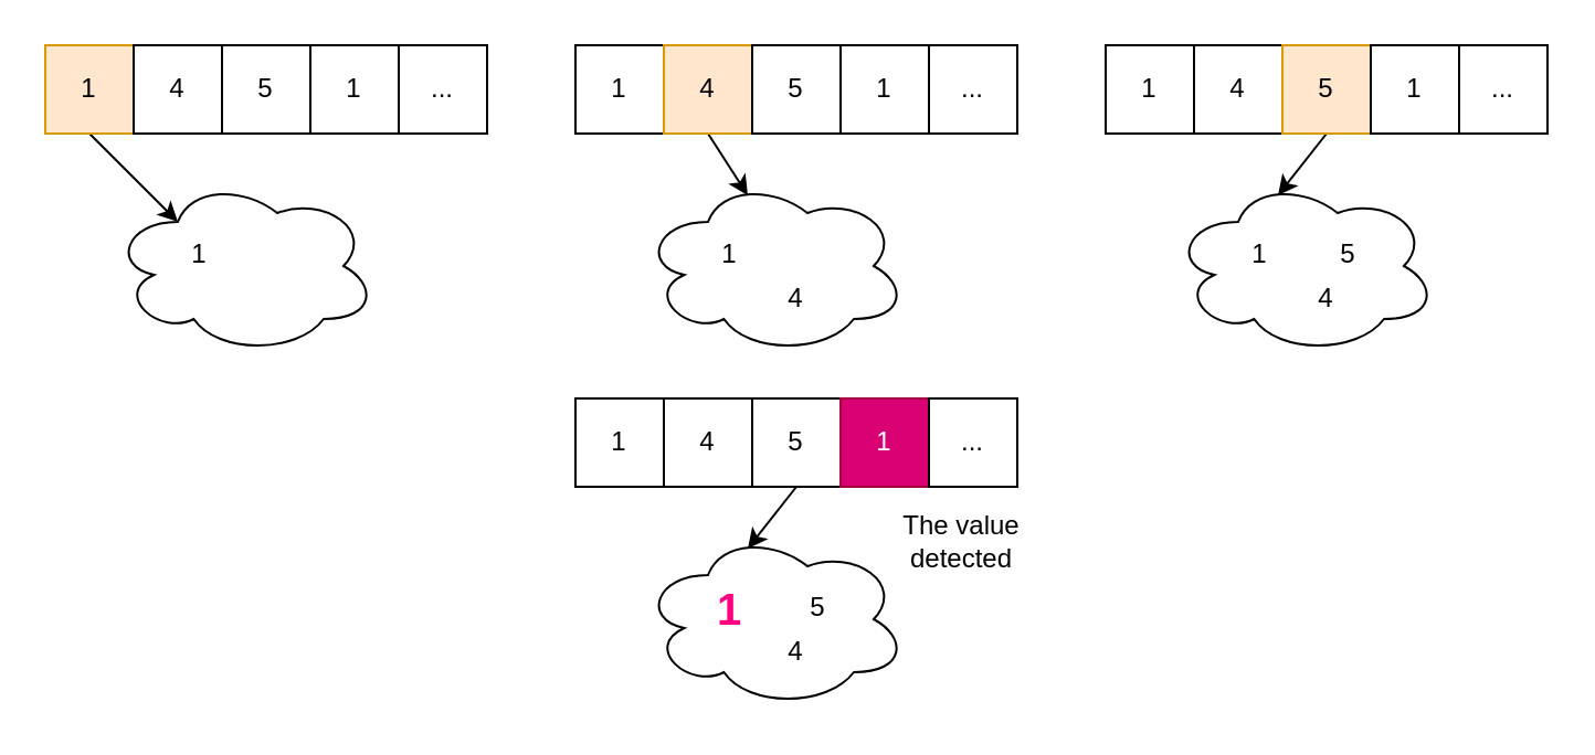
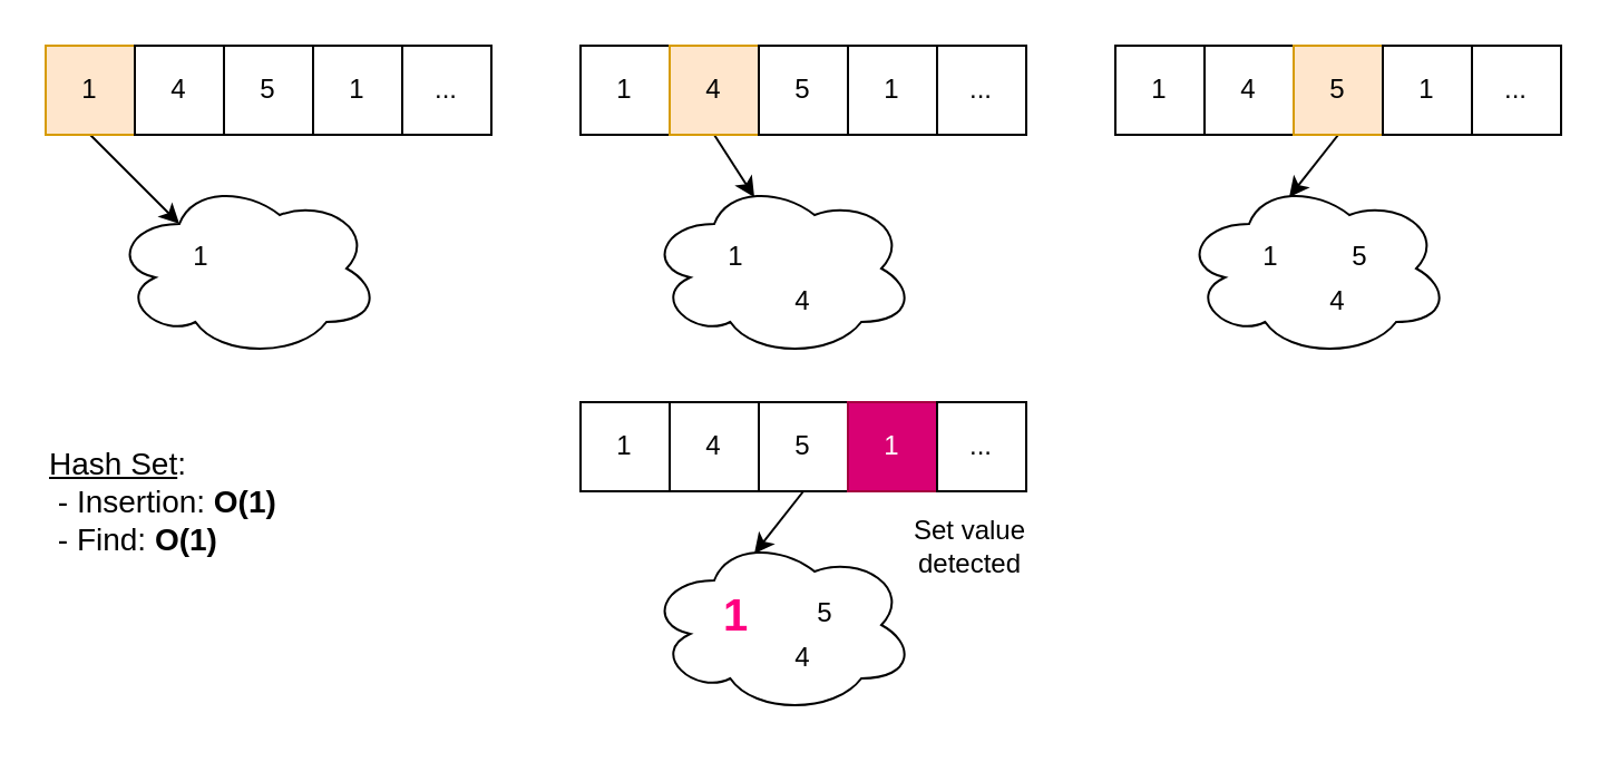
  <mxCell id="0" />
  <mxCell id="1" parent="0" />
  <mxCell id="2" style="rounded=0;orthogonalLoop=1;jettySize=auto;html=1;exitX=0.5;exitY=1;exitDx=0;exitDy=0;entryX=0.25;entryY=0.25;entryDx=0;entryDy=0;entryPerimeter=0;" edge="1" parent="1" source="3" target="8"><mxGeometry relative="1" as="geometry" /></mxCell>
  <mxCell id="3" value="1" style="rounded=0;whiteSpace=wrap;html=1;fillColor=#ffe6cc;strokeColor=#d79b00;" vertex="1" parent="1"><mxGeometry x="20" y="20" width="40" height="40" as="geometry" /></mxCell>
  <mxCell id="4" value="4" style="rounded=0;whiteSpace=wrap;html=1;" vertex="1" parent="1"><mxGeometry x="60" y="20" width="40" height="40" as="geometry" /></mxCell>
  <mxCell id="5" value="5" style="rounded=0;whiteSpace=wrap;html=1;" vertex="1" parent="1"><mxGeometry x="100" y="20" width="40" height="40" as="geometry" /></mxCell>
  <mxCell id="6" value="1" style="rounded=0;whiteSpace=wrap;html=1;" vertex="1" parent="1"><mxGeometry x="140" y="20" width="40" height="40" as="geometry" /></mxCell>
  <mxCell id="7" value="..." style="rounded=0;whiteSpace=wrap;html=1;" vertex="1" parent="1"><mxGeometry x="180" y="20" width="40" height="40" as="geometry" /></mxCell>
  <mxCell id="8" value="" style="ellipse;shape=cloud;whiteSpace=wrap;html=1;" vertex="1" parent="1"><mxGeometry x="50" y="80" width="120" height="80" as="geometry" /></mxCell>
  <mxCell id="9" value="1" style="text;html=1;strokeColor=none;fillColor=none;align=center;verticalAlign=middle;whiteSpace=wrap;rounded=0;" vertex="1" parent="1"><mxGeometry x="60" y="100" width="60" height="30" as="geometry" /></mxCell>
  <mxCell id="10" style="rounded=0;orthogonalLoop=1;jettySize=auto;html=1;exitX=0.5;exitY=1;exitDx=0;exitDy=0;entryX=0.4;entryY=0.1;entryDx=0;entryDy=0;entryPerimeter=0;" edge="1" parent="1" source="12" target="16"><mxGeometry relative="1" as="geometry" /></mxCell>
  <mxCell id="11" value="1" style="rounded=0;whiteSpace=wrap;html=1;" vertex="1" parent="1"><mxGeometry x="260" y="20" width="40" height="40" as="geometry" /></mxCell>
  <mxCell id="12" value="4" style="rounded=0;whiteSpace=wrap;html=1;fillColor=#ffe6cc;strokeColor=#d79b00;" vertex="1" parent="1"><mxGeometry x="300" y="20" width="40" height="40" as="geometry" /></mxCell>
  <mxCell id="13" value="5" style="rounded=0;whiteSpace=wrap;html=1;" vertex="1" parent="1"><mxGeometry x="340" y="20" width="40" height="40" as="geometry" /></mxCell>
  <mxCell id="14" value="1" style="rounded=0;whiteSpace=wrap;html=1;" vertex="1" parent="1"><mxGeometry x="380" y="20" width="40" height="40" as="geometry" /></mxCell>
  <mxCell id="15" value="..." style="rounded=0;whiteSpace=wrap;html=1;" vertex="1" parent="1"><mxGeometry x="420" y="20" width="40" height="40" as="geometry" /></mxCell>
  <mxCell id="16" value="" style="ellipse;shape=cloud;whiteSpace=wrap;html=1;" vertex="1" parent="1"><mxGeometry x="290" y="80" width="120" height="80" as="geometry" /></mxCell>
  <mxCell id="17" value="1" style="text;html=1;strokeColor=none;fillColor=none;align=center;verticalAlign=middle;whiteSpace=wrap;rounded=0;" vertex="1" parent="1"><mxGeometry x="300" y="100" width="60" height="30" as="geometry" /></mxCell>
  <mxCell id="18" value="4" style="text;html=1;strokeColor=none;fillColor=none;align=center;verticalAlign=middle;whiteSpace=wrap;rounded=0;" vertex="1" parent="1"><mxGeometry x="330" y="120" width="60" height="30" as="geometry" /></mxCell>
  <mxCell id="19" style="rounded=0;orthogonalLoop=1;jettySize=auto;html=1;exitX=0.5;exitY=1;exitDx=0;exitDy=0;entryX=0.4;entryY=0.1;entryDx=0;entryDy=0;entryPerimeter=0;" edge="1" parent="1" source="22" target="25"><mxGeometry relative="1" as="geometry" /></mxCell>
  <mxCell id="20" value="1" style="rounded=0;whiteSpace=wrap;html=1;" vertex="1" parent="1"><mxGeometry x="500" y="20" width="40" height="40" as="geometry" /></mxCell>
  <mxCell id="21" value="4" style="rounded=0;whiteSpace=wrap;html=1;" vertex="1" parent="1"><mxGeometry x="540" y="20" width="40" height="40" as="geometry" /></mxCell>
  <mxCell id="22" value="5" style="rounded=0;whiteSpace=wrap;html=1;fillColor=#ffe6cc;strokeColor=#d79b00;" vertex="1" parent="1"><mxGeometry x="580" y="20" width="40" height="40" as="geometry" /></mxCell>
  <mxCell id="23" value="1" style="rounded=0;whiteSpace=wrap;html=1;" vertex="1" parent="1"><mxGeometry x="620" y="20" width="40" height="40" as="geometry" /></mxCell>
  <mxCell id="24" value="..." style="rounded=0;whiteSpace=wrap;html=1;" vertex="1" parent="1"><mxGeometry x="660" y="20" width="40" height="40" as="geometry" /></mxCell>
  <mxCell id="25" value="" style="ellipse;shape=cloud;whiteSpace=wrap;html=1;" vertex="1" parent="1"><mxGeometry x="530" y="80" width="120" height="80" as="geometry" /></mxCell>
  <mxCell id="26" value="1" style="text;html=1;strokeColor=none;fillColor=none;align=center;verticalAlign=middle;whiteSpace=wrap;rounded=0;" vertex="1" parent="1"><mxGeometry x="540" y="100" width="60" height="30" as="geometry" /></mxCell>
  <mxCell id="27" value="4" style="text;html=1;strokeColor=none;fillColor=none;align=center;verticalAlign=middle;whiteSpace=wrap;rounded=0;" vertex="1" parent="1"><mxGeometry x="570" y="120" width="60" height="30" as="geometry" /></mxCell>
  <mxCell id="28" value="5" style="text;html=1;strokeColor=none;fillColor=none;align=center;verticalAlign=middle;whiteSpace=wrap;rounded=0;" vertex="1" parent="1"><mxGeometry x="580" y="100" width="60" height="30" as="geometry" /></mxCell>
  <mxCell id="29" style="rounded=0;orthogonalLoop=1;jettySize=auto;html=1;exitX=0.5;exitY=1;exitDx=0;exitDy=0;entryX=0.4;entryY=0.1;entryDx=0;entryDy=0;entryPerimeter=0;" edge="1" parent="1" source="32" target="35"><mxGeometry relative="1" as="geometry" /></mxCell>
  <mxCell id="30" value="1" style="rounded=0;whiteSpace=wrap;html=1;" vertex="1" parent="1"><mxGeometry x="260" y="180" width="40" height="40" as="geometry" /></mxCell>
  <mxCell id="31" value="4" style="rounded=0;whiteSpace=wrap;html=1;" vertex="1" parent="1"><mxGeometry x="300" y="180" width="40" height="40" as="geometry" /></mxCell>
  <mxCell id="32" value="5" style="rounded=0;whiteSpace=wrap;html=1;" vertex="1" parent="1"><mxGeometry x="340" y="180" width="40" height="40" as="geometry" /></mxCell>
  <mxCell id="33" value="1" style="rounded=0;whiteSpace=wrap;html=1;fillColor=#d80073;strokeColor=#A50040;fontColor=#ffffff;" vertex="1" parent="1"><mxGeometry x="380" y="180" width="40" height="40" as="geometry" /></mxCell>
  <mxCell id="34" value="..." style="rounded=0;whiteSpace=wrap;html=1;" vertex="1" parent="1"><mxGeometry x="420" y="180" width="40" height="40" as="geometry" /></mxCell>
  <mxCell id="35" value="" style="ellipse;shape=cloud;whiteSpace=wrap;html=1;" vertex="1" parent="1"><mxGeometry x="290" y="240" width="120" height="80" as="geometry" /></mxCell>
  <mxCell id="36" value="1" style="text;html=1;strokeColor=none;fillColor=none;align=center;verticalAlign=middle;whiteSpace=wrap;rounded=0;fontStyle=1;fontColor=#FF0080;fontSize=20;" vertex="1" parent="1"><mxGeometry x="300" y="260" width="60" height="30" as="geometry" /></mxCell>
  <mxCell id="37" value="4" style="text;html=1;strokeColor=none;fillColor=none;align=center;verticalAlign=middle;whiteSpace=wrap;rounded=0;" vertex="1" parent="1"><mxGeometry x="330" y="280" width="60" height="30" as="geometry" /></mxCell>
  <mxCell id="38" value="5" style="text;html=1;strokeColor=none;fillColor=none;align=center;verticalAlign=middle;whiteSpace=wrap;rounded=0;" vertex="1" parent="1"><mxGeometry x="340" y="260" width="60" height="30" as="geometry" /></mxCell>
- <mxCell id="39" value="The value detected" style="text;html=1;strokeColor=none;fillColor=none;align=center;verticalAlign=middle;whiteSpace=wrap;rounded=0;fontSize=12;fontColor=#000000;" vertex="1" parent="1"><mxGeometry x="400" y="230" width="70" height="30" as="geometry" /></mxCell>
+ <mxCell id="39" value="Set value detected" style="text;html=1;strokeColor=none;fillColor=none;align=center;verticalAlign=middle;whiteSpace=wrap;rounded=0;fontSize=12;fontColor=#000000;" vertex="1" parent="1"><mxGeometry x="400" y="230" width="70" height="30" as="geometry" /></mxCell>
+ <mxCell id="40" value="&lt;u&gt;Hash Set&lt;/u&gt;:&lt;br style=&quot;font-size: 14px;&quot;&gt;&amp;nbsp;- Insertion: &lt;b&gt;O(1)&lt;/b&gt;&lt;br style=&quot;font-size: 14px;&quot;&gt;&amp;nbsp;- Find: &lt;b&gt;O(1)&lt;/b&gt;" style="text;html=1;strokeColor=none;fillColor=none;align=left;verticalAlign=middle;whiteSpace=wrap;rounded=0;fontSize=14;fontColor=#000000;" vertex="1" parent="1"><mxGeometry x="20" y="190" width="130" height="70" as="geometry" /></mxCell>
